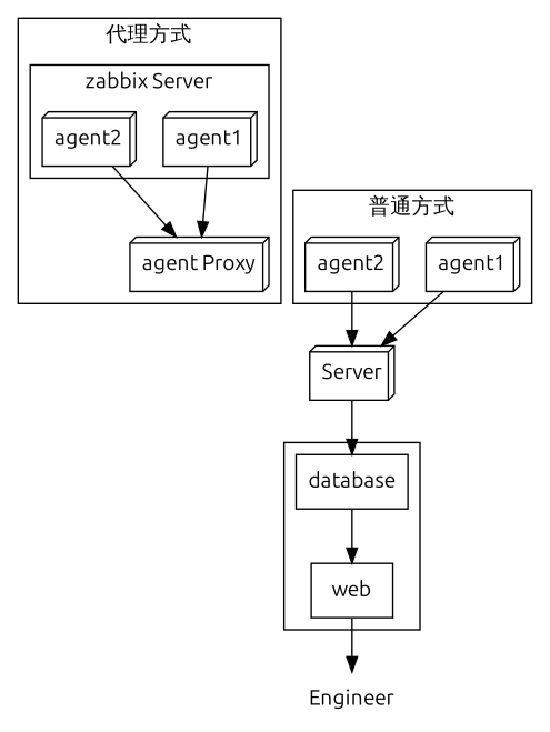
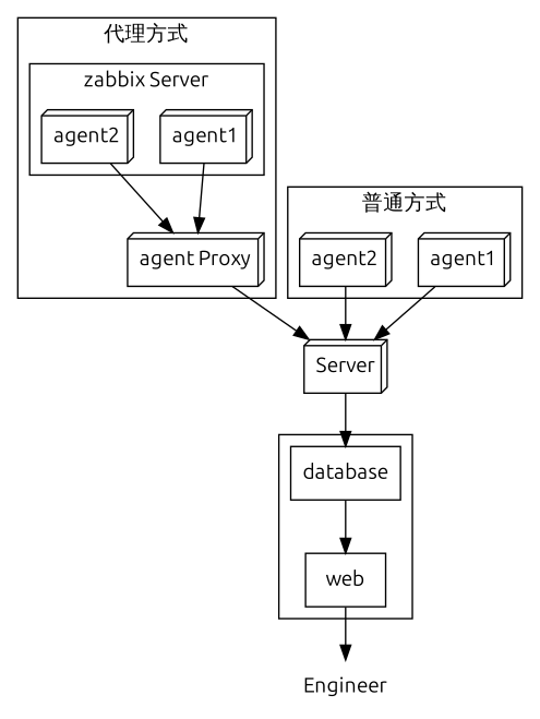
  digraph {
    fontname=Ubuntu
    rankdir=TB
    node [fontname=Ubuntu shape=box3d]
    edge [fontname=Ubuntu]
    n1 [label=agent1]
    n2 [label=agent2]
    n3 [label="agent Proxy"]
    n4 [label=agent1]
    n5 [label=agent2]
    n6 [label=web shape=box]
    n7 [label=database shape=box]
    n8 [label=Server]
    Engineer [shape=plaintext]
    subgraph cluster_1 {
      label="代理方式"
      n3
      subgraph cluster_2 {
        label="zabbix Server"
        n1
        n2
      }
    }
    subgraph cluster_3 {
      label="普通方式"
      n4
      n5
    }
    subgraph cluster_4 {
      n6
      n7
    }
    n1 -> n3
    n2 -> n3
+   n3 -> n8
    n4 -> n8
    n5 -> n8
    n6 -> Engineer
    n7 -> n6
    n8 -> n7
  }
